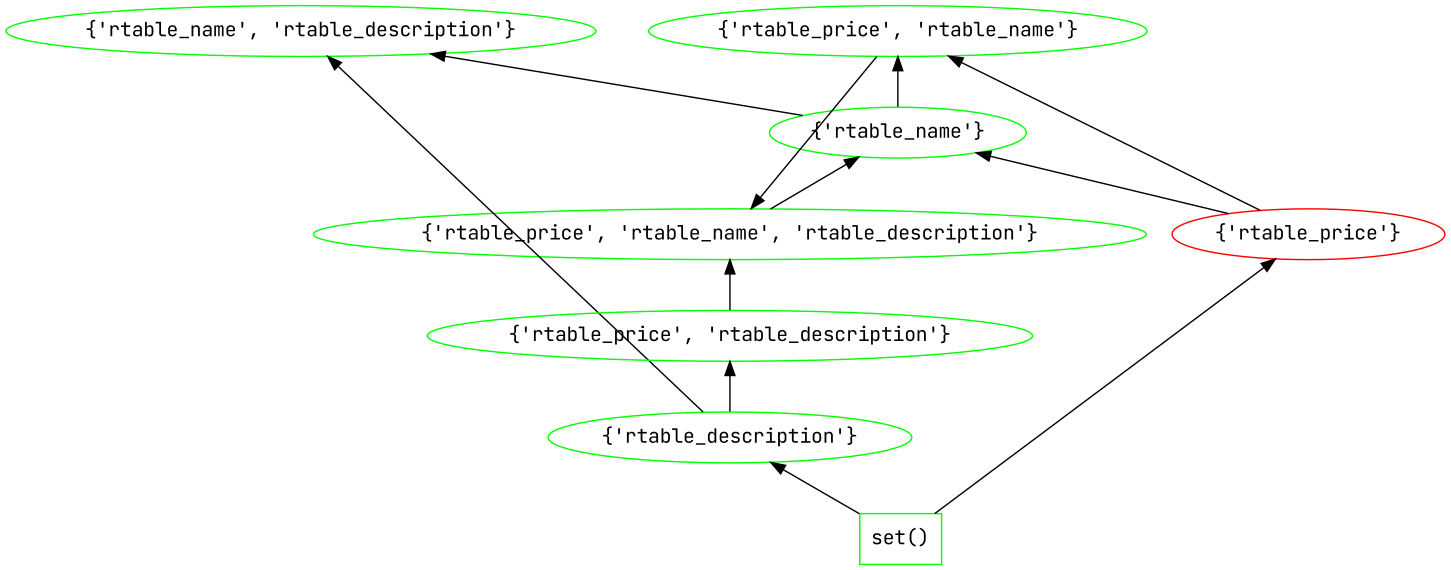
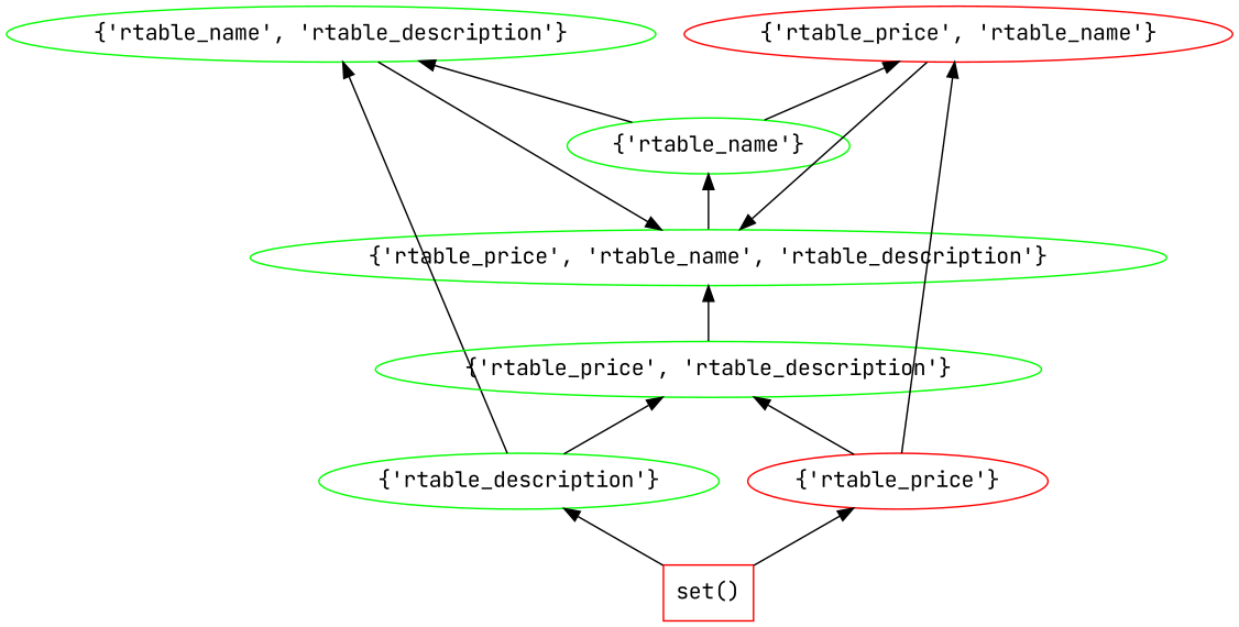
  digraph {
    fontname="JetBrains Mono"
    rankdir=BT
    splines=line
    node [color=green fontname="JetBrains Mono"]
    edge [fontname="JetBrains Mono"]
    "{'rtable_price', 'rtable_name', 'rtable_description'}" [shape=ellipse]
    "{'rtable_name'}"
-   "set()" [shape=box]
+   "set()" [color=red shape=box]
    "{'rtable_description'}"
    "{'rtable_price'}" [color=red]
    "{'rtable_name', 'rtable_description'}"
-   "{'rtable_price', 'rtable_name'}"
+   "{'rtable_price', 'rtable_name'}" [color=red]
    "{'rtable_price', 'rtable_description'}"
    "{'rtable_price', 'rtable_name', 'rtable_description'}" -> "{'rtable_name'}"
    "{'rtable_name'}" -> "{'rtable_name', 'rtable_description'}"
    "{'rtable_name'}" -> "{'rtable_price', 'rtable_name'}"
    "set()" -> "{'rtable_description'}"
    "set()" -> "{'rtable_price'}"
    "{'rtable_description'}" -> "{'rtable_name', 'rtable_description'}"
    "{'rtable_description'}" -> "{'rtable_price', 'rtable_description'}"
    "{'rtable_price'}" -> "{'rtable_price', 'rtable_name'}"
-   "{'rtable_price'}" -> "{'rtable_name'}"
+   "{'rtable_price'}" -> "{'rtable_price', 'rtable_description'}"
+   "{'rtable_name', 'rtable_description'}" -> "{'rtable_price', 'rtable_name', 'rtable_description'}"
    "{'rtable_price', 'rtable_name'}" -> "{'rtable_price', 'rtable_name', 'rtable_description'}"
    "{'rtable_price', 'rtable_description'}" -> "{'rtable_price', 'rtable_name', 'rtable_description'}"
  }
